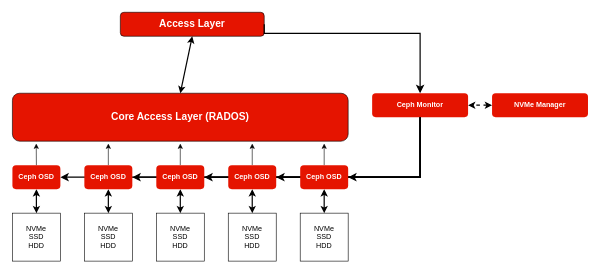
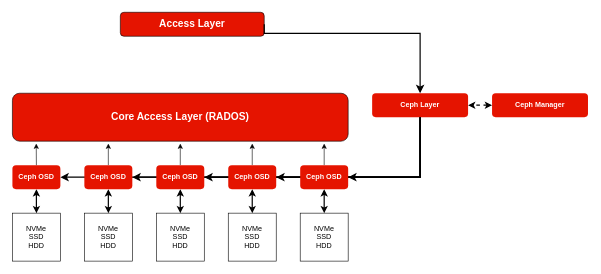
  <mxCell id="0" />
  <mxCell id="1" parent="0" />
  <mxCell id="2" value="Core Access Layer (RADOS)" style="rounded=1;whiteSpace=wrap;html=1;fillColor=light-dark(#E51400,#160000);fontColor=light-dark(#FFFFFF,#FEFEFE);strokeColor=default;fontStyle=1;fontSize=17;" vertex="1" parent="1"><mxGeometry x="20" y="155" width="560" height="80" as="geometry" /></mxCell>
  <mxCell id="3" value="" style="endArrow=classic;startArrow=classic;html=1;rounded=0;exitX=0.5;exitY=1;exitDx=0;exitDy=0;strokeWidth=2;strokeColor=light-dark(#000000,#00B129);entryX=0.5;entryY=0;entryDx=0;entryDy=0;" edge="1" parent="1" source="6" target="8"><mxGeometry width="50" height="50" relative="1" as="geometry"><mxPoint x="310" y="45" as="sourcePoint" /><mxPoint x="360" y="115" as="targetPoint" /></mxGeometry></mxCell>
  <mxCell id="4" value="Access Layer" style="rounded=1;whiteSpace=wrap;html=1;fillColor=light-dark(#E51400,#1FC687);fontColor=light-dark(#FFFFFF,#FEFEFE);strokeColor=default;fontStyle=1;fontSize=17;" vertex="1" parent="1"><mxGeometry x="200" y="20" width="240" height="40" as="geometry" /></mxCell>
- <mxCell id="5" value="Ceph Monitor" style="rounded=1;whiteSpace=wrap;html=1;fillColor=light-dark(#E51400,#C60000);fontColor=light-dark(#FFFFFF,#FEFEFE);strokeColor=none;fontStyle=1;fontSize=12;" vertex="1" parent="1"><mxGeometry x="620" y="155" width="160" height="40" as="geometry" /></mxCell>
+ <mxCell id="5" value="Ceph Layer" style="rounded=1;whiteSpace=wrap;html=1;fillColor=light-dark(#E51400,#C60000);fontColor=light-dark(#FFFFFF,#FEFEFE);strokeColor=none;fontStyle=1;fontSize=12;" vertex="1" parent="1"><mxGeometry x="620" y="155" width="160" height="40" as="geometry" /></mxCell>
  <mxCell id="6" value="Ceph OSD" style="rounded=1;whiteSpace=wrap;html=1;fillColor=light-dark(#E51400,#426262);fontColor=light-dark(#FFFFFF,#FEFEFE);strokeColor=none;fontStyle=1;fontSize=12;" vertex="1" parent="1"><mxGeometry x="20" y="275" width="80" height="40" as="geometry" /></mxCell>
- <mxCell id="7" value="NVMe Manager" style="rounded=1;whiteSpace=wrap;html=1;fillColor=light-dark(#E51400,#2EC0C6);fontColor=light-dark(#FFFFFF,#FEFEFE);strokeColor=none;fontStyle=1;fontSize=12;" vertex="1" parent="1"><mxGeometry x="820" y="155" width="160" height="40" as="geometry" /></mxCell>
+ <mxCell id="7" value="Ceph Manager" style="rounded=1;whiteSpace=wrap;html=1;fillColor=light-dark(#E51400,#2EC0C6);fontColor=light-dark(#FFFFFF,#FEFEFE);strokeColor=none;fontStyle=1;fontSize=12;" vertex="1" parent="1"><mxGeometry x="820" y="155" width="160" height="40" as="geometry" /></mxCell>
  <mxCell id="8" value="&lt;div&gt;NVMe&lt;/div&gt;&lt;div&gt;SSD&lt;/div&gt;&lt;div&gt;HDD&lt;/div&gt;" style="whiteSpace=wrap;html=1;aspect=fixed;" vertex="1" parent="1"><mxGeometry x="20" y="355" width="80" height="80" as="geometry" /></mxCell>
  <mxCell id="9" value="" style="endArrow=classic;html=1;rounded=0;exitX=0.5;exitY=0;exitDx=0;exitDy=0;entryX=0.071;entryY=1.05;entryDx=0;entryDy=0;entryPerimeter=0;" edge="1" parent="1" source="6" target="2"><mxGeometry width="50" height="50" relative="1" as="geometry"><mxPoint x="410" y="215" as="sourcePoint" /><mxPoint x="460" y="165" as="targetPoint" /></mxGeometry></mxCell>
  <mxCell id="10" value="" style="endArrow=classic;startArrow=classic;html=1;rounded=0;exitX=0.5;exitY=1;exitDx=0;exitDy=0;strokeWidth=2;strokeColor=light-dark(#000000,#00B129);entryX=0.5;entryY=0;entryDx=0;entryDy=0;" edge="1" source="29" target="11" parent="1"><mxGeometry width="50" height="50" relative="1" as="geometry"><mxPoint x="430" y="45" as="sourcePoint" /><mxPoint x="480" y="115" as="targetPoint" /></mxGeometry></mxCell>
  <mxCell id="11" value="&lt;div&gt;NVMe&lt;/div&gt;&lt;div&gt;SSD&lt;/div&gt;&lt;div&gt;HDD&lt;/div&gt;" style="whiteSpace=wrap;html=1;aspect=fixed;" vertex="1" parent="1"><mxGeometry x="140" y="355" width="80" height="80" as="geometry" /></mxCell>
  <mxCell id="12" value="" style="endArrow=classic;html=1;rounded=0;exitX=0.5;exitY=0;exitDx=0;exitDy=0;entryX=0.071;entryY=1.05;entryDx=0;entryDy=0;entryPerimeter=0;" edge="1" source="29" parent="1"><mxGeometry width="50" height="50" relative="1" as="geometry"><mxPoint x="530" y="215" as="sourcePoint" /><mxPoint x="180" y="239" as="targetPoint" /></mxGeometry></mxCell>
  <mxCell id="13" value="" style="endArrow=classic;startArrow=classic;html=1;rounded=0;exitX=0.5;exitY=1;exitDx=0;exitDy=0;strokeWidth=2;strokeColor=light-dark(#000000,#00B129);entryX=0.5;entryY=0;entryDx=0;entryDy=0;" edge="1" source="30" target="14" parent="1"><mxGeometry width="50" height="50" relative="1" as="geometry"><mxPoint x="550" y="45" as="sourcePoint" /><mxPoint x="600" y="115" as="targetPoint" /></mxGeometry></mxCell>
  <mxCell id="14" value="&lt;div&gt;NVMe&lt;/div&gt;&lt;div&gt;SSD&lt;/div&gt;&lt;div&gt;HDD&lt;/div&gt;" style="whiteSpace=wrap;html=1;aspect=fixed;" vertex="1" parent="1"><mxGeometry x="260" y="355" width="80" height="80" as="geometry" /></mxCell>
  <mxCell id="15" value="" style="endArrow=classic;html=1;rounded=0;exitX=0.5;exitY=0;exitDx=0;exitDy=0;entryX=0.071;entryY=1.05;entryDx=0;entryDy=0;entryPerimeter=0;" edge="1" source="30" parent="1"><mxGeometry width="50" height="50" relative="1" as="geometry"><mxPoint x="650" y="215" as="sourcePoint" /><mxPoint x="300" y="239" as="targetPoint" /></mxGeometry></mxCell>
  <mxCell id="16" value="" style="endArrow=classic;startArrow=classic;html=1;rounded=0;exitX=0.5;exitY=1;exitDx=0;exitDy=0;strokeWidth=2;strokeColor=light-dark(#000000,#00B129);entryX=0.5;entryY=0;entryDx=0;entryDy=0;" edge="1" source="31" target="17" parent="1"><mxGeometry width="50" height="50" relative="1" as="geometry"><mxPoint x="670" y="45" as="sourcePoint" /><mxPoint x="720" y="115" as="targetPoint" /></mxGeometry></mxCell>
  <mxCell id="17" value="&lt;div&gt;NVMe&lt;/div&gt;&lt;div&gt;SSD&lt;/div&gt;&lt;div&gt;HDD&lt;/div&gt;" style="whiteSpace=wrap;html=1;aspect=fixed;" vertex="1" parent="1"><mxGeometry x="380" y="355" width="80" height="80" as="geometry" /></mxCell>
  <mxCell id="18" value="" style="endArrow=classic;html=1;rounded=0;exitX=0.5;exitY=0;exitDx=0;exitDy=0;entryX=0.071;entryY=1.05;entryDx=0;entryDy=0;entryPerimeter=0;" edge="1" source="31" parent="1"><mxGeometry width="50" height="50" relative="1" as="geometry"><mxPoint x="770" y="215" as="sourcePoint" /><mxPoint x="420" y="239" as="targetPoint" /></mxGeometry></mxCell>
  <mxCell id="19" value="" style="endArrow=classic;startArrow=classic;html=1;rounded=0;exitX=0.5;exitY=1;exitDx=0;exitDy=0;strokeWidth=2;strokeColor=light-dark(#000000,#00B129);entryX=0.5;entryY=0;entryDx=0;entryDy=0;" edge="1" source="32" target="20" parent="1"><mxGeometry width="50" height="50" relative="1" as="geometry"><mxPoint x="790" y="45" as="sourcePoint" /><mxPoint x="840" y="115" as="targetPoint" /></mxGeometry></mxCell>
  <mxCell id="20" value="&lt;div&gt;NVMe&lt;/div&gt;&lt;div&gt;SSD&lt;/div&gt;&lt;div&gt;HDD&lt;/div&gt;" style="whiteSpace=wrap;html=1;aspect=fixed;" vertex="1" parent="1"><mxGeometry x="500" y="355" width="80" height="80" as="geometry" /></mxCell>
  <mxCell id="21" value="" style="endArrow=classic;html=1;rounded=0;exitX=0.5;exitY=0;exitDx=0;exitDy=0;entryX=0.071;entryY=1.05;entryDx=0;entryDy=0;entryPerimeter=0;" edge="1" source="32" parent="1"><mxGeometry width="50" height="50" relative="1" as="geometry"><mxPoint x="890" y="215" as="sourcePoint" /><mxPoint x="540" y="239" as="targetPoint" /></mxGeometry></mxCell>
  <mxCell id="22" value="" style="endArrow=classic;startArrow=classic;html=1;rounded=0;exitX=0;exitY=0.5;exitDx=0;exitDy=0;strokeWidth=2;strokeColor=light-dark(#000000,#00B129);entryX=1;entryY=0.5;entryDx=0;entryDy=0;dashed=1;" edge="1" parent="1" source="7" target="5"><mxGeometry width="50" height="50" relative="1" as="geometry"><mxPoint x="550" y="325" as="sourcePoint" /><mxPoint x="550" y="365" as="targetPoint" /></mxGeometry></mxCell>
  <mxCell id="23" value="" style="edgeStyle=elbowEdgeStyle;elbow=vertical;endArrow=classic;html=1;curved=0;rounded=0;endSize=8;startSize=8;entryX=0.5;entryY=0;entryDx=0;entryDy=0;exitX=1;exitY=0.5;exitDx=0;exitDy=0;strokeWidth=2;strokeColor=light-dark(#000000,#00B129);" edge="1" parent="1" source="4" target="5"><mxGeometry width="50" height="50" relative="1" as="geometry"><mxPoint x="410" y="215" as="sourcePoint" /><mxPoint x="460" y="165" as="targetPoint" /><Array as="points"><mxPoint x="560" y="55" /></Array></mxGeometry></mxCell>
  <mxCell id="24" value="" style="edgeStyle=elbowEdgeStyle;elbow=vertical;endArrow=classic;html=1;curved=0;rounded=0;endSize=8;startSize=8;entryX=1;entryY=0.5;entryDx=0;entryDy=0;exitX=0.5;exitY=1;exitDx=0;exitDy=0;strokeWidth=2;strokeColor=light-dark(#000000,#00B129);" edge="1" parent="1" source="5" target="32"><mxGeometry width="50" height="50" relative="1" as="geometry"><mxPoint x="430" y="65" as="sourcePoint" /><mxPoint x="710" y="165" as="targetPoint" /><Array as="points"><mxPoint x="640" y="295" /></Array></mxGeometry></mxCell>
  <mxCell id="25" value="" style="edgeStyle=elbowEdgeStyle;elbow=vertical;endArrow=classic;html=1;curved=0;rounded=0;endSize=8;startSize=8;entryX=1;entryY=0.5;entryDx=0;entryDy=0;exitX=0.5;exitY=1;exitDx=0;exitDy=0;strokeWidth=2;strokeColor=light-dark(#000000,#00B129);" edge="1" parent="1" source="5" target="31"><mxGeometry width="50" height="50" relative="1" as="geometry"><mxPoint x="710" y="205" as="sourcePoint" /><mxPoint x="590" y="305" as="targetPoint" /><Array as="points"><mxPoint x="580" y="295" /></Array></mxGeometry></mxCell>
  <mxCell id="26" value="" style="edgeStyle=elbowEdgeStyle;elbow=vertical;endArrow=classic;html=1;curved=0;rounded=0;endSize=8;startSize=8;entryX=1;entryY=0.5;entryDx=0;entryDy=0;exitX=0.5;exitY=1;exitDx=0;exitDy=0;strokeWidth=2;strokeColor=light-dark(#000000,#00B129);" edge="1" parent="1" source="5" target="30"><mxGeometry width="50" height="50" relative="1" as="geometry"><mxPoint x="710" y="205" as="sourcePoint" /><mxPoint x="470" y="305" as="targetPoint" /><Array as="points"><mxPoint x="520" y="295" /></Array></mxGeometry></mxCell>
  <mxCell id="27" value="" style="edgeStyle=elbowEdgeStyle;elbow=vertical;endArrow=classic;html=1;curved=0;rounded=0;endSize=8;startSize=8;entryX=1;entryY=0.5;entryDx=0;entryDy=0;exitX=0.5;exitY=1;exitDx=0;exitDy=0;strokeWidth=2;strokeColor=light-dark(#000000,#00B129);" edge="1" parent="1" source="5" target="29"><mxGeometry width="50" height="50" relative="1" as="geometry"><mxPoint x="710" y="205" as="sourcePoint" /><mxPoint x="350" y="305" as="targetPoint" /><Array as="points"><mxPoint x="460" y="295" /></Array></mxGeometry></mxCell>
  <mxCell id="28" value="" style="edgeStyle=elbowEdgeStyle;elbow=vertical;endArrow=classic;html=1;curved=0;rounded=0;endSize=8;startSize=8;entryX=1;entryY=0.5;entryDx=0;entryDy=0;exitX=0.5;exitY=1;exitDx=0;exitDy=0;strokeWidth=2;strokeColor=light-dark(#000000,#00B129);" edge="1" parent="1" source="5" target="6"><mxGeometry width="50" height="50" relative="1" as="geometry"><mxPoint x="710" y="205" as="sourcePoint" /><mxPoint x="230" y="305" as="targetPoint" /><Array as="points"><mxPoint x="400" y="295" /></Array></mxGeometry></mxCell>
  <mxCell id="29" value="Ceph OSD" style="rounded=1;whiteSpace=wrap;html=1;fillColor=light-dark(#E51400,#426262);fontColor=light-dark(#FFFFFF,#FEFEFE);strokeColor=none;fontStyle=1;fontSize=12;" vertex="1" parent="1"><mxGeometry x="140" y="275" width="80" height="40" as="geometry" /></mxCell>
  <mxCell id="30" value="Ceph OSD" style="rounded=1;whiteSpace=wrap;html=1;fillColor=light-dark(#E51400,#426262);fontColor=light-dark(#FFFFFF,#FEFEFE);strokeColor=none;fontStyle=1;fontSize=12;" vertex="1" parent="1"><mxGeometry x="260" y="275" width="80" height="40" as="geometry" /></mxCell>
  <mxCell id="31" value="Ceph OSD" style="rounded=1;whiteSpace=wrap;html=1;fillColor=light-dark(#E51400,#426262);fontColor=light-dark(#FFFFFF,#FEFEFE);strokeColor=none;fontStyle=1;fontSize=12;" vertex="1" parent="1"><mxGeometry x="380" y="275" width="80" height="40" as="geometry" /></mxCell>
  <mxCell id="32" value="Ceph OSD" style="rounded=1;whiteSpace=wrap;html=1;fillColor=light-dark(#E51400,#426262);fontColor=light-dark(#FFFFFF,#FEFEFE);strokeColor=none;fontStyle=1;fontSize=12;" vertex="1" parent="1"><mxGeometry x="500" y="275" width="80" height="40" as="geometry" /></mxCell>
- <mxCell id="33" value="" style="endArrow=classic;startArrow=classic;html=1;rounded=0;exitX=0.5;exitY=1;exitDx=0;exitDy=0;strokeWidth=2;strokeColor=light-dark(#000000,#00B129);entryX=0.5;entryY=0;entryDx=0;entryDy=0;" edge="1" parent="1" source="4" target="2"><mxGeometry width="50" height="50" relative="1" as="geometry"><mxPoint x="550" y="325" as="sourcePoint" /><mxPoint x="550" y="365" as="targetPoint" /></mxGeometry></mxCell>
